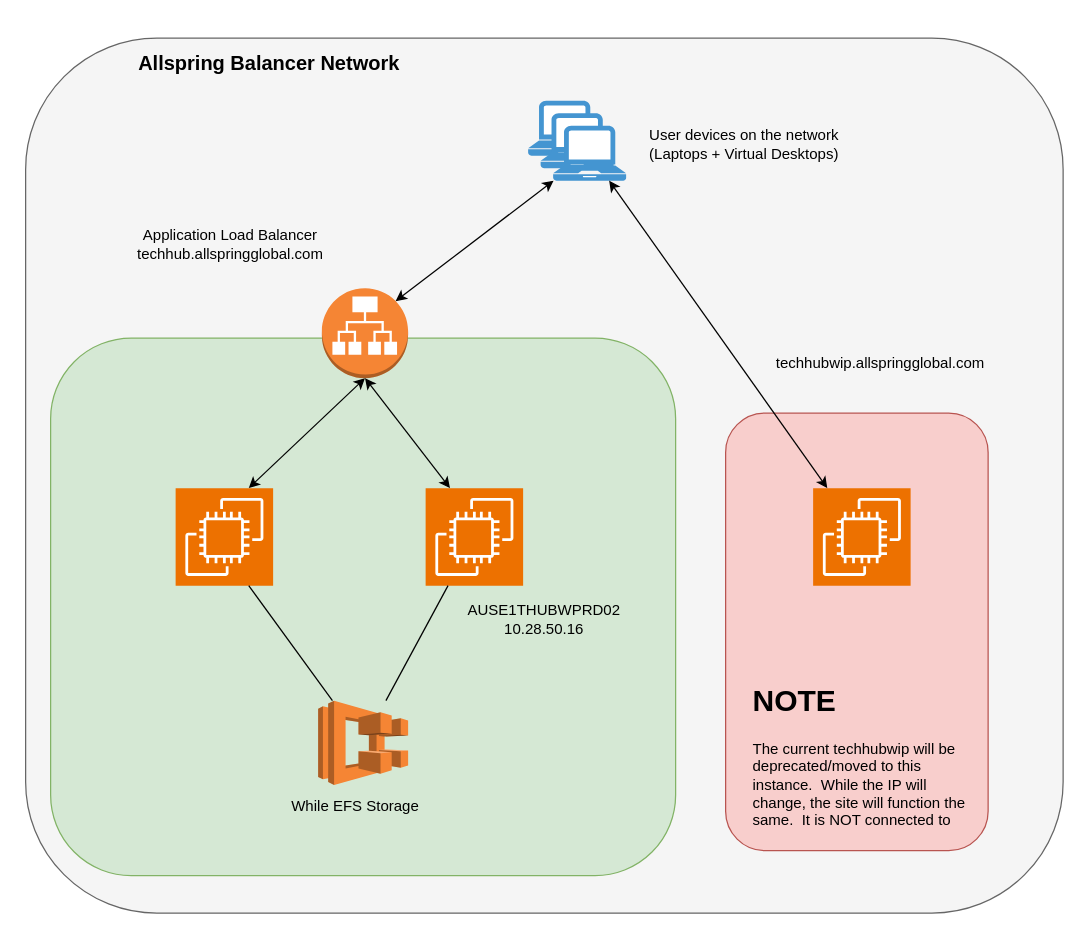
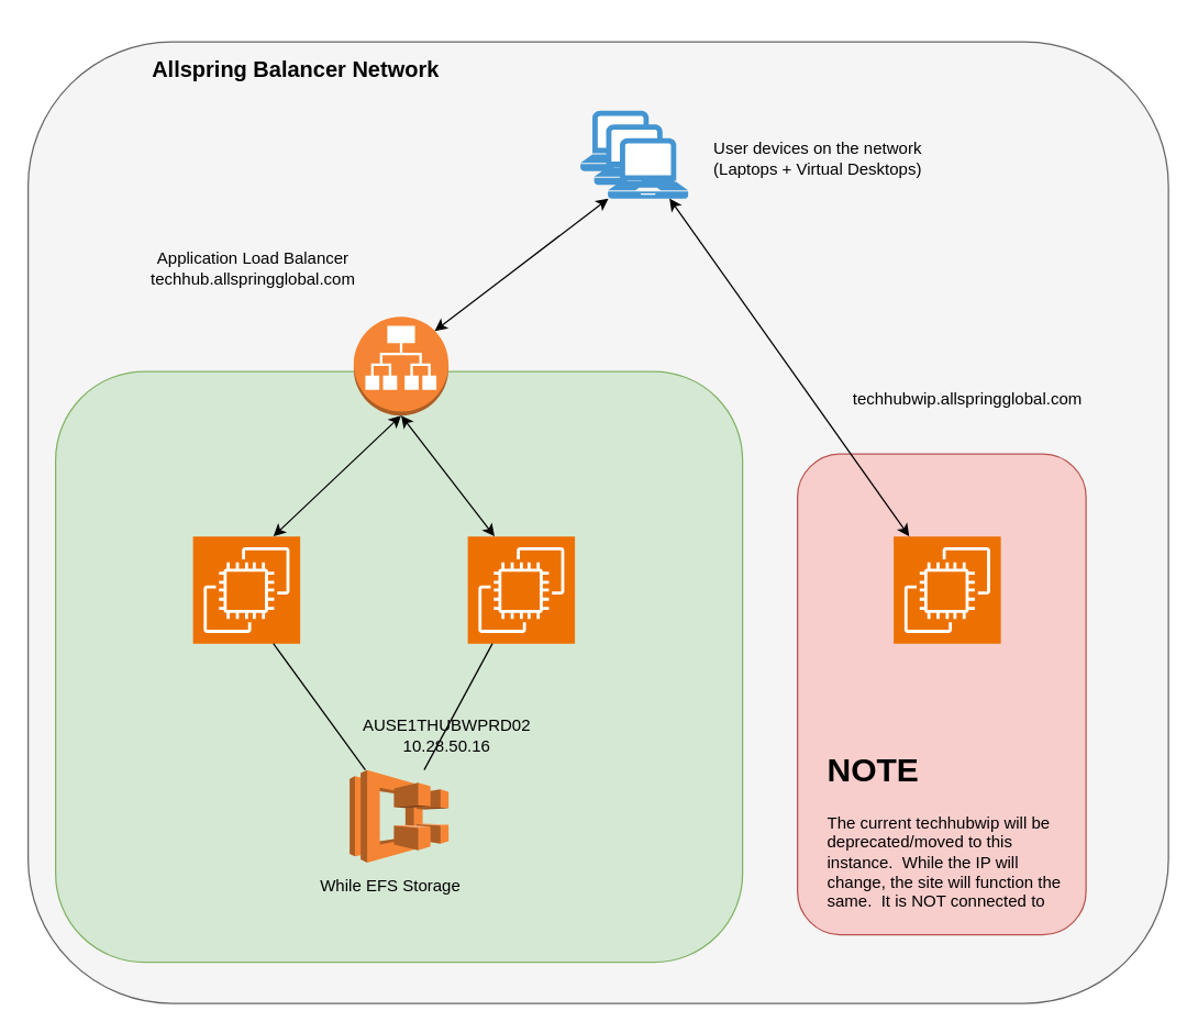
  <mxCell id="0" />
  <mxCell id="1" parent="0" />
  <mxCell id="2" value="" style="rounded=1;whiteSpace=wrap;html=1;fillColor=#f5f5f5;strokeColor=#666666;fontColor=#333333;" vertex="1" parent="1"><mxGeometry x="20" y="30" width="830" height="700" as="geometry" /></mxCell>
  <mxCell id="3" value="" style="rounded=1;whiteSpace=wrap;html=1;fillColor=#d5e8d4;strokeColor=#82b366;" vertex="1" parent="1"><mxGeometry x="40" y="270" width="500" height="430" as="geometry" /></mxCell>
  <mxCell id="4" value="" style="sketch=0;points=[[0,0,0],[0.25,0,0],[0.5,0,0],[0.75,0,0],[1,0,0],[0,1,0],[0.25,1,0],[0.5,1,0],[0.75,1,0],[1,1,0],[0,0.25,0],[0,0.5,0],[0,0.75,0],[1,0.25,0],[1,0.5,0],[1,0.75,0]];outlineConnect=0;fontColor=#232F3E;fillColor=#ED7100;strokeColor=#ffffff;dashed=0;verticalLabelPosition=bottom;verticalAlign=top;align=center;html=1;fontSize=12;fontStyle=0;aspect=fixed;shape=mxgraph.aws4.resourceIcon;resIcon=mxgraph.aws4.ec2;" vertex="1" parent="1"><mxGeometry x="140" y="390" width="78" height="78" as="geometry" /></mxCell>
  <mxCell id="5" value="" style="sketch=0;points=[[0,0,0],[0.25,0,0],[0.5,0,0],[0.75,0,0],[1,0,0],[0,1,0],[0.25,1,0],[0.5,1,0],[0.75,1,0],[1,1,0],[0,0.25,0],[0,0.5,0],[0,0.75,0],[1,0.25,0],[1,0.5,0],[1,0.75,0]];outlineConnect=0;fontColor=#232F3E;fillColor=#ED7100;strokeColor=#ffffff;dashed=0;verticalLabelPosition=bottom;verticalAlign=top;align=center;html=1;fontSize=12;fontStyle=0;aspect=fixed;shape=mxgraph.aws4.resourceIcon;resIcon=mxgraph.aws4.ec2;" vertex="1" parent="1"><mxGeometry x="340" y="390" width="78" height="78" as="geometry" /></mxCell>
  <mxCell id="6" value="" style="outlineConnect=0;dashed=0;verticalLabelPosition=bottom;verticalAlign=top;align=center;html=1;shape=mxgraph.aws3.ecs;fillColor=#F58534;gradientColor=none;" vertex="1" parent="1"><mxGeometry x="254" y="560" width="72" height="67.5" as="geometry" /></mxCell>
  <mxCell id="7" value="" style="outlineConnect=0;dashed=0;verticalLabelPosition=bottom;verticalAlign=top;align=center;html=1;shape=mxgraph.aws3.application_load_balancer;fillColor=#F58534;gradientColor=none;" vertex="1" parent="1"><mxGeometry x="257" y="230" width="69" height="72" as="geometry" /></mxCell>
  <mxCell id="8" value="" style="endArrow=none;html=1;rounded=0;" edge="1" parent="1" source="6" target="5"><mxGeometry width="50" height="50" relative="1" as="geometry"><mxPoint x="460" y="390" as="sourcePoint" /><mxPoint x="800" y="390" as="targetPoint" /></mxGeometry></mxCell>
  <mxCell id="9" value="" style="endArrow=none;html=1;rounded=0;entryX=0.75;entryY=1;entryDx=0;entryDy=0;entryPerimeter=0;" edge="1" parent="1" source="6" target="4"><mxGeometry width="50" height="50" relative="1" as="geometry"><mxPoint x="154" y="780" as="sourcePoint" /><mxPoint x="204" y="730" as="targetPoint" /></mxGeometry></mxCell>
  <mxCell id="10" value="" style="endArrow=classic;startArrow=classic;html=1;rounded=0;entryX=0.5;entryY=1;entryDx=0;entryDy=0;entryPerimeter=0;exitX=0.75;exitY=0;exitDx=0;exitDy=0;exitPerimeter=0;" edge="1" parent="1" source="4" target="7"><mxGeometry width="50" height="50" relative="1" as="geometry"><mxPoint x="670" y="400" as="sourcePoint" /><mxPoint x="720" y="350" as="targetPoint" /></mxGeometry></mxCell>
  <mxCell id="11" value="" style="endArrow=classic;startArrow=classic;html=1;rounded=0;entryX=0.5;entryY=1;entryDx=0;entryDy=0;entryPerimeter=0;exitX=0.25;exitY=0;exitDx=0;exitDy=0;exitPerimeter=0;" edge="1" parent="1" source="5" target="7"><mxGeometry width="50" height="50" relative="1" as="geometry"><mxPoint x="680" y="410" as="sourcePoint" /><mxPoint x="730" y="360" as="targetPoint" /></mxGeometry></mxCell>
  <mxCell id="12" value="" style="group" vertex="1" connectable="0" parent="1"><mxGeometry x="422" y="80" width="78.4" height="64" as="geometry" /></mxCell>
  <mxCell id="13" value="" style="pointerEvents=1;shadow=0;dashed=0;html=1;strokeColor=none;fillColor=#4495D1;labelPosition=center;verticalLabelPosition=bottom;verticalAlign=top;align=center;outlineConnect=0;shape=mxgraph.veeam.laptop;" vertex="1" parent="12"><mxGeometry width="58.4" height="44" as="geometry" /></mxCell>
  <mxCell id="14" value="" style="pointerEvents=1;shadow=0;dashed=0;html=1;strokeColor=none;fillColor=#4495D1;labelPosition=center;verticalLabelPosition=bottom;verticalAlign=top;align=center;outlineConnect=0;shape=mxgraph.veeam.laptop;" vertex="1" parent="12"><mxGeometry x="10.0" y="10" width="58.4" height="44" as="geometry" /></mxCell>
  <mxCell id="15" value="" style="pointerEvents=1;shadow=0;dashed=0;html=1;strokeColor=none;fillColor=#4495D1;labelPosition=center;verticalLabelPosition=bottom;verticalAlign=top;align=center;outlineConnect=0;shape=mxgraph.veeam.laptop;" vertex="1" parent="12"><mxGeometry x="20.0" y="20" width="58.4" height="44" as="geometry" /></mxCell>
  <mxCell id="16" value="" style="rounded=1;whiteSpace=wrap;html=1;fillColor=#f8cecc;strokeColor=#b85450;" vertex="1" parent="1"><mxGeometry x="580" y="330" width="210" height="350" as="geometry" /></mxCell>
  <mxCell id="17" value="" style="sketch=0;points=[[0,0,0],[0.25,0,0],[0.5,0,0],[0.75,0,0],[1,0,0],[0,1,0],[0.25,1,0],[0.5,1,0],[0.75,1,0],[1,1,0],[0,0.25,0],[0,0.5,0],[0,0.75,0],[1,0.25,0],[1,0.5,0],[1,0.75,0]];outlineConnect=0;fontColor=#232F3E;fillColor=#ED7100;strokeColor=#ffffff;dashed=0;verticalLabelPosition=bottom;verticalAlign=top;align=center;html=1;fontSize=12;fontStyle=0;aspect=fixed;shape=mxgraph.aws4.resourceIcon;resIcon=mxgraph.aws4.ec2;" vertex="1" parent="1"><mxGeometry x="650" y="390" width="78" height="78" as="geometry" /></mxCell>
  <mxCell id="18" value="" style="endArrow=classic;startArrow=classic;html=1;rounded=0;exitX=0.855;exitY=0.145;exitDx=0;exitDy=0;exitPerimeter=0;" edge="1" parent="1" source="7" target="15"><mxGeometry width="50" height="50" relative="1" as="geometry"><mxPoint x="380" y="210" as="sourcePoint" /><mxPoint x="430" y="160" as="targetPoint" /></mxGeometry></mxCell>
  <mxCell id="19" value="" style="endArrow=classic;startArrow=classic;html=1;rounded=0;" edge="1" parent="1" source="17" target="15"><mxGeometry width="50" height="50" relative="1" as="geometry"><mxPoint x="326" y="250" as="sourcePoint" /><mxPoint x="452" y="154" as="targetPoint" /></mxGeometry></mxCell>
  <mxCell id="20" value="&lt;b&gt;&lt;font style=&quot;font-size: 16px;&quot;&gt;Allspring Balancer Network&lt;/font&gt;&lt;/b&gt;" style="text;html=1;align=center;verticalAlign=middle;whiteSpace=wrap;rounded=0;" vertex="1" parent="1"><mxGeometry x="70" y="20" width="290" height="60" as="geometry" /></mxCell>
  <mxCell id="21" value="User devices on the network&lt;div&gt;(Laptops + Virtual Desktops)&lt;/div&gt;" style="text;html=1;align=center;verticalAlign=middle;whiteSpace=wrap;rounded=0;" vertex="1" parent="1"><mxGeometry x="500" y="100" width="190" height="30" as="geometry" /></mxCell>
  <mxCell id="22" value="Application Load Balancer&lt;div&gt;techhub.allspringglobal.com&lt;/div&gt;" style="text;html=1;align=center;verticalAlign=middle;whiteSpace=wrap;rounded=0;" vertex="1" parent="1"><mxGeometry x="60" y="180" width="248" height="30" as="geometry" /></mxCell>
- <mxCell id="23" value="AUSE1THUBWPRD02&lt;div&gt;10.28.50.16&lt;/div&gt;" style="text;html=1;align=center;verticalAlign=middle;whiteSpace=wrap;rounded=0;" vertex="1" parent="1"><mxGeometry x="364" y="480" width="142" height="30" as="geometry" /></mxCell>
+ <mxCell id="23" value="AUSE1THUBWPRD02&lt;div&gt;10.28.50.16&lt;/div&gt;" style="text;html=1;align=center;verticalAlign=middle;whiteSpace=wrap;rounded=0;" vertex="1" parent="1"><mxGeometry x="254" y="520" width="142" height="30" as="geometry" /></mxCell>
  <mxCell id="24" value="While EFS Storage" style="text;html=1;align=center;verticalAlign=middle;whiteSpace=wrap;rounded=0;" vertex="1" parent="1"><mxGeometry x="218" y="630" width="132" height="30" as="geometry" /></mxCell>
  <mxCell id="25" value="techhubwip.allspringglobal.com" style="text;html=1;align=center;verticalAlign=middle;whiteSpace=wrap;rounded=0;" vertex="1" parent="1"><mxGeometry x="599" y="275" width="210" height="30" as="geometry" /></mxCell>
  <mxCell id="26" value="&lt;h1 style=&quot;margin-top: 0px;&quot;&gt;NOTE&lt;/h1&gt;&lt;p&gt;The current techhubwip will be deprecated/moved to this instance.&amp;nbsp; While the IP will change, the site will function the same.&amp;nbsp; It is NOT connected to PRODUCTION.&amp;nbsp; They do NOT share code.&lt;/p&gt;" style="text;html=1;whiteSpace=wrap;overflow=hidden;rounded=0;" vertex="1" parent="1"><mxGeometry x="600" y="540" width="180" height="120" as="geometry" /></mxCell>
